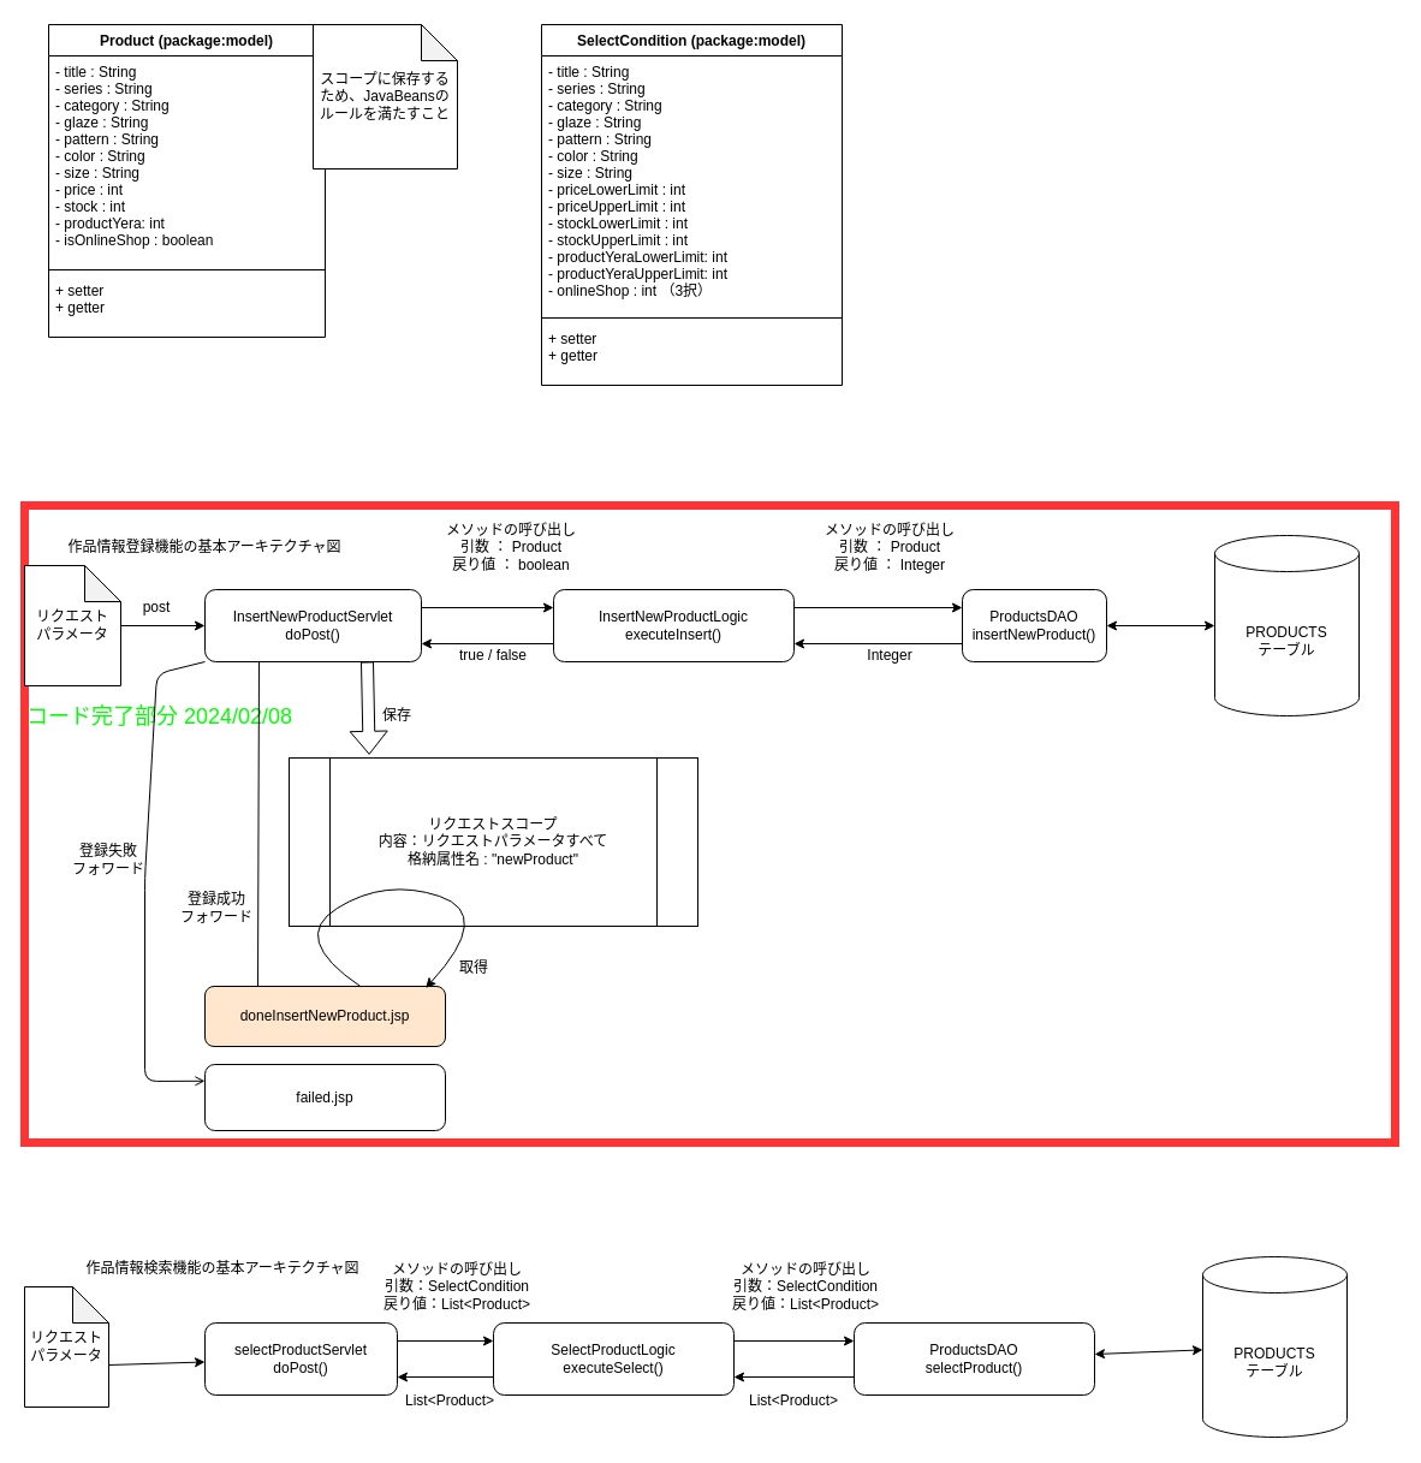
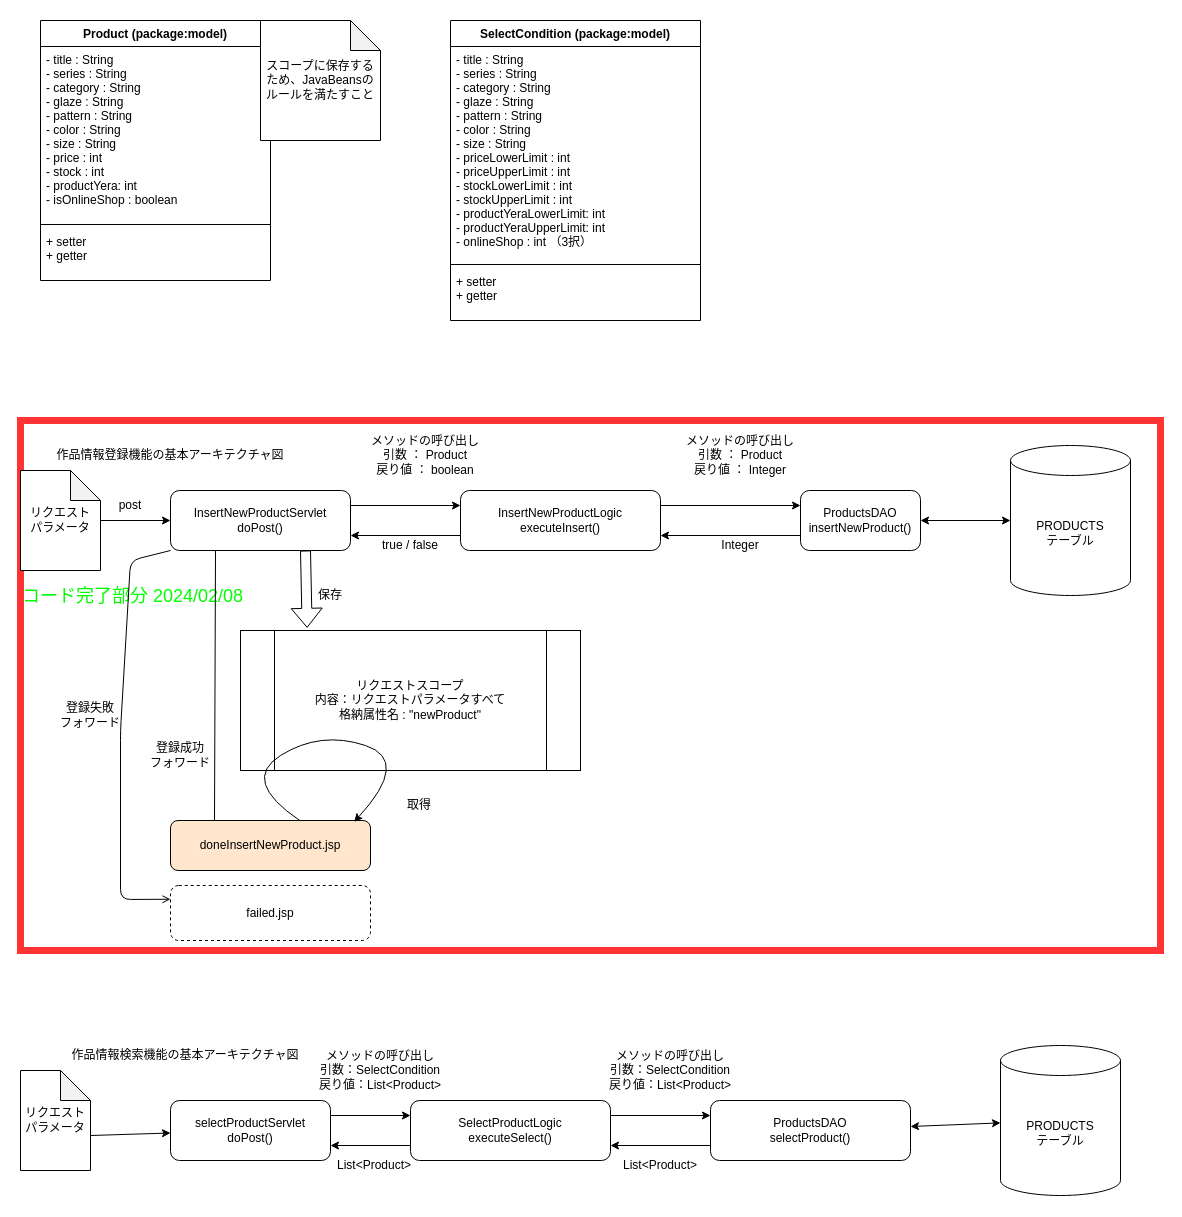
  <mxCell id="0" />
  <mxCell id="1" parent="0" />
  <mxCell id="2" value="&lt;p style=&quot;line-height: 100%; font-size: 18px;&quot;&gt;&lt;font style=&quot;font-size: 18px;&quot; color=&quot;#00ff00&quot;&gt;コード完了部分 2024/02/08&lt;/font&gt;&lt;/p&gt;&lt;p style=&quot;line-height: 100%; font-size: 18px;&quot;&gt;&lt;font style=&quot;font-size: 18px;&quot; color=&quot;#00ff00&quot;&gt;&lt;br&gt;&lt;/font&gt;&lt;/p&gt;&lt;p style=&quot;line-height: 100%; font-size: 18px;&quot;&gt;&lt;font style=&quot;font-size: 18px;&quot; color=&quot;#00ff00&quot;&gt;&lt;br&gt;&lt;/font&gt;&lt;/p&gt;&lt;p style=&quot;line-height: 100%; font-size: 18px;&quot;&gt;&lt;font style=&quot;font-size: 18px;&quot; color=&quot;#00ff00&quot;&gt;&lt;br&gt;&lt;/font&gt;&lt;/p&gt;&lt;p style=&quot;line-height: 100%; font-size: 18px;&quot;&gt;&lt;br&gt;&lt;/p&gt;&lt;p style=&quot;line-height: 100%; font-size: 18px;&quot;&gt;&lt;br&gt;&lt;/p&gt;" style="rounded=0;whiteSpace=wrap;html=1;fillColor=none;strokeColor=#FF3333;strokeWidth=7;align=left;" parent="1" vertex="1"><mxGeometry x="20" y="420" width="1140" height="530" as="geometry" /></mxCell>
  <mxCell id="3" style="edgeStyle=none;html=1;exitX=1;exitY=0.25;exitDx=0;exitDy=0;entryX=0;entryY=0.25;entryDx=0;entryDy=0;" parent="1" source="5" target="10" edge="1"><mxGeometry relative="1" as="geometry" /></mxCell>
  <mxCell id="4" style="edgeStyle=none;html=1;exitX=0.25;exitY=1;exitDx=0;exitDy=0;entryX=0.22;entryY=0.005;entryDx=0;entryDy=0;entryPerimeter=0;endArrow=none;" parent="1" source="5" target="27" edge="1"><mxGeometry relative="1" as="geometry" /></mxCell>
  <mxCell id="5" value="InsertNewProductServlet&lt;br&gt;doPost()" style="rounded=1;whiteSpace=wrap;html=1;" parent="1" vertex="1"><mxGeometry x="170" y="490" width="180" height="60" as="geometry" /></mxCell>
  <mxCell id="6" style="edgeStyle=none;html=1;entryX=0;entryY=0.5;entryDx=0;entryDy=0;" parent="1" source="7" target="5" edge="1"><mxGeometry relative="1" as="geometry" /></mxCell>
  <mxCell id="7" value="リクエスト&lt;br&gt;パラメータ" style="shape=note;whiteSpace=wrap;html=1;backgroundOutline=1;darkOpacity=0.05;" parent="1" vertex="1"><mxGeometry x="20" y="470" width="80" height="100" as="geometry" /></mxCell>
  <mxCell id="8" value="post" style="text;html=1;strokeColor=none;fillColor=none;align=center;verticalAlign=middle;whiteSpace=wrap;rounded=0;" parent="1" vertex="1"><mxGeometry x="100" y="490" width="60" height="30" as="geometry" /></mxCell>
  <mxCell id="9" style="edgeStyle=none;html=1;exitX=1;exitY=0.25;exitDx=0;exitDy=0;entryX=0;entryY=0.25;entryDx=0;entryDy=0;" parent="1" source="10" target="12" edge="1"><mxGeometry relative="1" as="geometry" /></mxCell>
  <mxCell id="10" value="InsertNewProductLogic&lt;br&gt;executeInsert()" style="rounded=1;whiteSpace=wrap;html=1;" parent="1" vertex="1"><mxGeometry x="460" y="490" width="200" height="60" as="geometry" /></mxCell>
  <mxCell id="11" value="メソッドの呼び出し&lt;br&gt;引数 ： Product&lt;br&gt;戻り値 ： boolean" style="text;html=1;strokeColor=none;fillColor=none;align=center;verticalAlign=middle;whiteSpace=wrap;rounded=0;" parent="1" vertex="1"><mxGeometry x="330" y="420" width="190" height="70" as="geometry" /></mxCell>
  <mxCell id="12" value="ProductsDAO&lt;br&gt;insertNewProduct()" style="rounded=1;whiteSpace=wrap;html=1;" parent="1" vertex="1"><mxGeometry x="800" y="490" width="120" height="60" as="geometry" /></mxCell>
  <mxCell id="13" value="Product (package:model)" style="swimlane;fontStyle=1;align=center;verticalAlign=top;childLayout=stackLayout;horizontal=1;startSize=26;horizontalStack=0;resizeParent=1;resizeParentMax=0;resizeLast=0;collapsible=1;marginBottom=0;" parent="1" vertex="1"><mxGeometry x="40" y="20" width="230" height="260" as="geometry" /></mxCell>
  <mxCell id="14" value="- title : String&#10;- series : String&#10;- category : String&#10;- glaze : String&#10;- pattern : String&#10;- color : String&#10;- size : String&#10;- price : int&#10;- stock : int&#10;- productYera: int&#10;- isOnlineShop : boolean" style="text;strokeColor=none;fillColor=none;align=left;verticalAlign=top;spacingLeft=4;spacingRight=4;overflow=hidden;rotatable=0;points=[[0,0.5],[1,0.5]];portConstraint=eastwest;" parent="13" vertex="1"><mxGeometry y="26" width="230" height="174" as="geometry" /></mxCell>
  <mxCell id="15" value="" style="line;strokeWidth=1;fillColor=none;align=left;verticalAlign=middle;spacingTop=-1;spacingLeft=3;spacingRight=3;rotatable=0;labelPosition=right;points=[];portConstraint=eastwest;strokeColor=inherit;" parent="13" vertex="1"><mxGeometry y="200" width="230" height="8" as="geometry" /></mxCell>
  <mxCell id="16" value="+ setter&#10;+ getter" style="text;strokeColor=none;fillColor=none;align=left;verticalAlign=top;spacingLeft=4;spacingRight=4;overflow=hidden;rotatable=0;points=[[0,0.5],[1,0.5]];portConstraint=eastwest;" parent="13" vertex="1"><mxGeometry y="208" width="230" height="52" as="geometry" /></mxCell>
  <mxCell id="17" value="PRODUCTS&lt;br&gt;テーブル" style="shape=cylinder3;whiteSpace=wrap;html=1;boundedLbl=1;backgroundOutline=1;size=15;" parent="1" vertex="1"><mxGeometry x="1010" y="445" width="120" height="150" as="geometry" /></mxCell>
  <mxCell id="18" value="" style="endArrow=classic;startArrow=classic;html=1;entryX=0;entryY=0.5;entryDx=0;entryDy=0;entryPerimeter=0;exitX=1;exitY=0.5;exitDx=0;exitDy=0;" parent="1" source="12" target="17" edge="1"><mxGeometry width="50" height="50" relative="1" as="geometry"><mxPoint x="860" y="470" as="sourcePoint" /><mxPoint x="910" y="420" as="targetPoint" /></mxGeometry></mxCell>
  <mxCell id="19" value="" style="endArrow=classic;html=1;exitX=0;exitY=0.75;exitDx=0;exitDy=0;entryX=1;entryY=0.75;entryDx=0;entryDy=0;" parent="1" source="12" target="10" edge="1"><mxGeometry width="50" height="50" relative="1" as="geometry"><mxPoint x="630" y="470" as="sourcePoint" /><mxPoint x="680" y="420" as="targetPoint" /></mxGeometry></mxCell>
  <mxCell id="20" value="" style="endArrow=classic;html=1;exitX=0;exitY=0.75;exitDx=0;exitDy=0;entryX=1;entryY=0.75;entryDx=0;entryDy=0;" parent="1" source="10" target="5" edge="1"><mxGeometry width="50" height="50" relative="1" as="geometry"><mxPoint x="510" y="470" as="sourcePoint" /><mxPoint x="560" y="420" as="targetPoint" /></mxGeometry></mxCell>
  <mxCell id="21" value="true / false" style="text;html=1;strokeColor=none;fillColor=none;align=center;verticalAlign=middle;whiteSpace=wrap;rounded=0;" parent="1" vertex="1"><mxGeometry x="380" y="530" width="60" height="30" as="geometry" /></mxCell>
  <mxCell id="22" value="メソッドの呼び出し&lt;br&gt;引数 ： Product&lt;br&gt;戻り値 ： Integer" style="text;html=1;strokeColor=none;fillColor=none;align=center;verticalAlign=middle;whiteSpace=wrap;rounded=0;" parent="1" vertex="1"><mxGeometry x="645" y="420" width="190" height="70" as="geometry" /></mxCell>
  <mxCell id="23" value="Integer" style="text;html=1;strokeColor=none;fillColor=none;align=center;verticalAlign=middle;whiteSpace=wrap;rounded=0;" parent="1" vertex="1"><mxGeometry x="710" y="530" width="60" height="30" as="geometry" /></mxCell>
  <mxCell id="24" value="リクエストスコープ&lt;br&gt;内容：リクエストパラメータすべて&lt;br&gt;格納属性名 : &quot;newProduct&quot;" style="shape=process;whiteSpace=wrap;html=1;backgroundOutline=1;" parent="1" vertex="1"><mxGeometry x="240" y="630" width="340" height="140" as="geometry" /></mxCell>
  <mxCell id="25" value="" style="shape=flexArrow;endArrow=classic;html=1;entryX=0.196;entryY=-0.019;entryDx=0;entryDy=0;entryPerimeter=0;exitX=0.75;exitY=1;exitDx=0;exitDy=0;" parent="1" source="5" target="24" edge="1"><mxGeometry width="50" height="50" relative="1" as="geometry"><mxPoint x="210" y="560" as="sourcePoint" /><mxPoint x="260" y="510" as="targetPoint" /></mxGeometry></mxCell>
  <mxCell id="26" value="保存" style="text;html=1;strokeColor=none;fillColor=none;align=center;verticalAlign=middle;whiteSpace=wrap;rounded=0;" parent="1" vertex="1"><mxGeometry x="300" y="580" width="60" height="30" as="geometry" /></mxCell>
  <mxCell id="27" value="doneInsertNewProduct.jsp" style="rounded=1;whiteSpace=wrap;html=1;fillColor=#ffe6cc;" parent="1" vertex="1"><mxGeometry x="170" y="820" width="200" height="50" as="geometry" /></mxCell>
  <mxCell id="28" value="登録成功&lt;br&gt;フォワード" style="text;html=1;strokeColor=none;fillColor=none;align=center;verticalAlign=middle;whiteSpace=wrap;rounded=0;" parent="1" vertex="1"><mxGeometry x="130" y="730" width="100" height="50" as="geometry" /></mxCell>
  <mxCell id="29" value="" style="curved=1;endArrow=classic;html=1;exitX=0.648;exitY=0.005;exitDx=0;exitDy=0;exitPerimeter=0;entryX=0.918;entryY=0.028;entryDx=0;entryDy=0;entryPerimeter=0;" parent="1" source="27" target="27" edge="1"><mxGeometry width="50" height="50" relative="1" as="geometry"><mxPoint x="210" y="780" as="sourcePoint" /><mxPoint x="260" y="730" as="targetPoint" /><Array as="points"><mxPoint x="240" y="780" /><mxPoint x="320" y="730" /><mxPoint x="410" y="760" /></Array></mxGeometry></mxCell>
- <mxCell id="30" value="取得" style="text;html=1;strokeColor=none;fillColor=none;align=center;verticalAlign=middle;whiteSpace=wrap;rounded=0;" parent="1" vertex="1"><mxGeometry x="364" y="790" width="60" height="30" as="geometry" /></mxCell>
+ <mxCell id="30" value="取得" style="text;html=1;strokeColor=none;fillColor=none;align=center;verticalAlign=middle;whiteSpace=wrap;rounded=0;" parent="1" vertex="1"><mxGeometry x="389" y="790" width="60" height="30" as="geometry" /></mxCell>
  <mxCell id="31" value="スコープに保存するため、JavaBeansのルールを満たすこと" style="shape=note;whiteSpace=wrap;html=1;backgroundOutline=1;darkOpacity=0.05;" parent="1" vertex="1"><mxGeometry x="260" y="20" width="120" height="120" as="geometry" /></mxCell>
- <mxCell id="32" value="failed.jsp" style="rounded=1;whiteSpace=wrap;html=1;" parent="1" vertex="1"><mxGeometry x="170" y="885" width="200" height="55" as="geometry" /></mxCell>
+ <mxCell id="32" value="failed.jsp" style="rounded=1;whiteSpace=wrap;html=1;dashed=1;" parent="1" vertex="1"><mxGeometry x="170" y="885" width="200" height="55" as="geometry" /></mxCell>
  <mxCell id="33" value="" style="endArrow=open;html=1;entryX=0;entryY=0.25;entryDx=0;entryDy=0;exitX=0;exitY=1;exitDx=0;exitDy=0;" parent="1" source="5" target="32" edge="1"><mxGeometry width="50" height="50" relative="1" as="geometry"><mxPoint x="270" y="830" as="sourcePoint" /><mxPoint x="320" y="780" as="targetPoint" /><Array as="points"><mxPoint x="130" y="560" /><mxPoint x="120" y="730" /><mxPoint x="120" y="899" /></Array></mxGeometry></mxCell>
  <mxCell id="34" value="登録失敗&lt;br&gt;フォワード" style="text;html=1;strokeColor=none;fillColor=none;align=center;verticalAlign=middle;whiteSpace=wrap;rounded=0;" parent="1" vertex="1"><mxGeometry x="40" y="690" width="100" height="50" as="geometry" /></mxCell>
  <mxCell id="35" style="edgeStyle=none;html=1;exitX=0;exitY=0;exitDx=70;exitDy=65;exitPerimeter=0;" parent="1" source="36" target="40" edge="1"><mxGeometry relative="1" as="geometry" /></mxCell>
  <mxCell id="36" value="リクエストパラメータ" style="shape=note;whiteSpace=wrap;html=1;backgroundOutline=1;darkOpacity=0.05;" parent="1" vertex="1"><mxGeometry x="20" y="1070" width="70" height="100" as="geometry" /></mxCell>
  <mxCell id="37" value="作品情報登録機能の基本アーキテクチャ図" style="text;html=1;strokeColor=none;fillColor=none;align=center;verticalAlign=middle;whiteSpace=wrap;rounded=0;" parent="1" vertex="1"><mxGeometry x="30" y="440" width="280" height="30" as="geometry" /></mxCell>
  <mxCell id="38" value="作品情報検索機能の基本アーキテクチャ図" style="text;html=1;strokeColor=none;fillColor=none;align=center;verticalAlign=middle;whiteSpace=wrap;rounded=0;" parent="1" vertex="1"><mxGeometry x="20" y="1040" width="330" height="30" as="geometry" /></mxCell>
  <mxCell id="39" style="edgeStyle=none;html=1;exitX=1;exitY=0.25;exitDx=0;exitDy=0;entryX=0;entryY=0.25;entryDx=0;entryDy=0;" parent="1" source="40" target="43" edge="1"><mxGeometry relative="1" as="geometry" /></mxCell>
  <mxCell id="40" value="selectProductServlet&lt;br&gt;doPost()" style="rounded=1;whiteSpace=wrap;html=1;" parent="1" vertex="1"><mxGeometry x="170" y="1100" width="160" height="60" as="geometry" /></mxCell>
  <mxCell id="41" style="edgeStyle=none;html=1;exitX=0;exitY=0.75;exitDx=0;exitDy=0;entryX=1;entryY=0.75;entryDx=0;entryDy=0;" parent="1" source="43" target="40" edge="1"><mxGeometry relative="1" as="geometry" /></mxCell>
  <mxCell id="42" style="edgeStyle=none;html=1;exitX=1;exitY=0.25;exitDx=0;exitDy=0;entryX=0;entryY=0.25;entryDx=0;entryDy=0;" parent="1" source="43" target="45" edge="1"><mxGeometry relative="1" as="geometry" /></mxCell>
  <mxCell id="43" value="SelectProductLogic&lt;br&gt;executeSelect()" style="rounded=1;whiteSpace=wrap;html=1;" parent="1" vertex="1"><mxGeometry x="410" y="1100" width="200" height="60" as="geometry" /></mxCell>
  <mxCell id="44" style="edgeStyle=none;html=1;exitX=0;exitY=0.75;exitDx=0;exitDy=0;entryX=1;entryY=0.75;entryDx=0;entryDy=0;" parent="1" source="45" target="43" edge="1"><mxGeometry relative="1" as="geometry" /></mxCell>
  <mxCell id="45" value="ProductsDAO&lt;br&gt;selectProduct()" style="rounded=1;whiteSpace=wrap;html=1;" parent="1" vertex="1"><mxGeometry x="710" y="1100" width="200" height="60" as="geometry" /></mxCell>
  <mxCell id="46" value="PRODUCTS&lt;br&gt;テーブル" style="shape=cylinder3;whiteSpace=wrap;html=1;boundedLbl=1;backgroundOutline=1;size=15;" parent="1" vertex="1"><mxGeometry x="1000" y="1045" width="120" height="150" as="geometry" /></mxCell>
  <mxCell id="47" value="" style="endArrow=classic;startArrow=classic;html=1;" parent="1" source="45" target="46" edge="1"><mxGeometry width="50" height="50" relative="1" as="geometry"><mxPoint x="870" y="1070" as="sourcePoint" /><mxPoint x="920" y="1020" as="targetPoint" /></mxGeometry></mxCell>
  <mxCell id="48" value="メソッドの呼び出し&lt;br&gt;引数：SelectCondition&lt;br&gt;戻り値：List&amp;lt;Product&amp;gt;" style="text;html=1;strokeColor=none;fillColor=none;align=center;verticalAlign=middle;whiteSpace=wrap;rounded=0;" parent="1" vertex="1"><mxGeometry x="300" y="1030" width="160" height="80" as="geometry" /></mxCell>
  <mxCell id="49" value="List&amp;lt;Product&amp;gt;" style="text;html=1;strokeColor=none;fillColor=none;align=center;verticalAlign=middle;whiteSpace=wrap;rounded=0;" parent="1" vertex="1"><mxGeometry x="324" y="1150" width="100" height="30" as="geometry" /></mxCell>
  <mxCell id="50" value="メソッドの呼び出し&lt;br&gt;引数：SelectCondition&lt;br&gt;戻り値：List&amp;lt;Product&amp;gt;" style="text;html=1;strokeColor=none;fillColor=none;align=center;verticalAlign=middle;whiteSpace=wrap;rounded=0;" parent="1" vertex="1"><mxGeometry x="590" y="1030" width="160" height="80" as="geometry" /></mxCell>
  <mxCell id="51" value="List&amp;lt;Product&amp;gt;" style="text;html=1;strokeColor=none;fillColor=none;align=center;verticalAlign=middle;whiteSpace=wrap;rounded=0;" parent="1" vertex="1"><mxGeometry x="610" y="1150" width="100" height="30" as="geometry" /></mxCell>
  <mxCell id="52" value="SelectCondition (package:model)" style="swimlane;fontStyle=1;align=center;verticalAlign=top;childLayout=stackLayout;horizontal=1;startSize=26;horizontalStack=0;resizeParent=1;resizeParentMax=0;resizeLast=0;collapsible=1;marginBottom=0;" parent="1" vertex="1"><mxGeometry x="450" y="20" width="250" height="300" as="geometry" /></mxCell>
  <mxCell id="53" value="- title : String&#10;- series : String&#10;- category : String&#10;- glaze : String&#10;- pattern : String&#10;- color : String&#10;- size : String&#10;- priceLowerLimit : int&#10;- priceUpperLimit : int&#10;- stockLowerLimit : int&#10;- stockUpperLimit : int&#10;- productYeraLowerLimit: int&#10;- productYeraUpperLimit: int&#10;- onlineShop : int （3択）" style="text;strokeColor=none;fillColor=none;align=left;verticalAlign=top;spacingLeft=4;spacingRight=4;overflow=hidden;rotatable=0;points=[[0,0.5],[1,0.5]];portConstraint=eastwest;" parent="52" vertex="1"><mxGeometry y="26" width="250" height="214" as="geometry" /></mxCell>
  <mxCell id="54" value="" style="line;strokeWidth=1;fillColor=none;align=left;verticalAlign=middle;spacingTop=-1;spacingLeft=3;spacingRight=3;rotatable=0;labelPosition=right;points=[];portConstraint=eastwest;strokeColor=inherit;" parent="52" vertex="1"><mxGeometry y="240" width="250" height="8" as="geometry" /></mxCell>
  <mxCell id="55" value="+ setter&#10;+ getter" style="text;strokeColor=none;fillColor=none;align=left;verticalAlign=top;spacingLeft=4;spacingRight=4;overflow=hidden;rotatable=0;points=[[0,0.5],[1,0.5]];portConstraint=eastwest;" parent="52" vertex="1"><mxGeometry y="248" width="250" height="52" as="geometry" /></mxCell>
